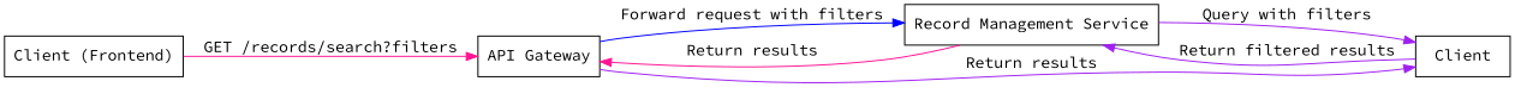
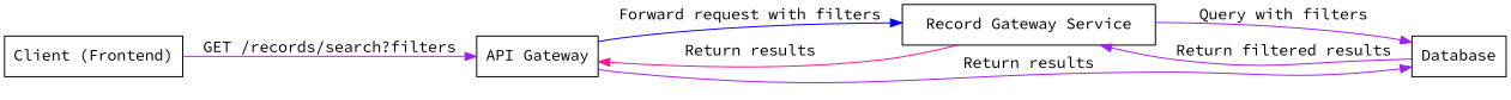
  digraph {
    fontname="Source Code Pro"
    rankdir=LR
    node [fontname="Source Code Pro" shape=rect]
    edge [color=purple fontname="Source Code Pro"]
    n1 [label="Client (Frontend)"]
    n2 [label="API Gateway"]
-   n3 [label="Record Management Service"]
-   n4 [label=Client]
-   n1 -> n2 [color=deeppink label="GET /records/search?filters"]
+   n3 [label="Record Gateway Service"]
+   n4 [label=Database]
+   n1 -> n2 [label="GET /records/search?filters"]
    n2 -> n3 [color=blue label="Forward request with filters"]
    n2 -> n4 [label="Return results"]
    n3 -> n2 [color=deeppink label="Return results"]
    n3 -> n4 [label="Query with filters"]
    n4 -> n3 [label="Return filtered results"]
  }
